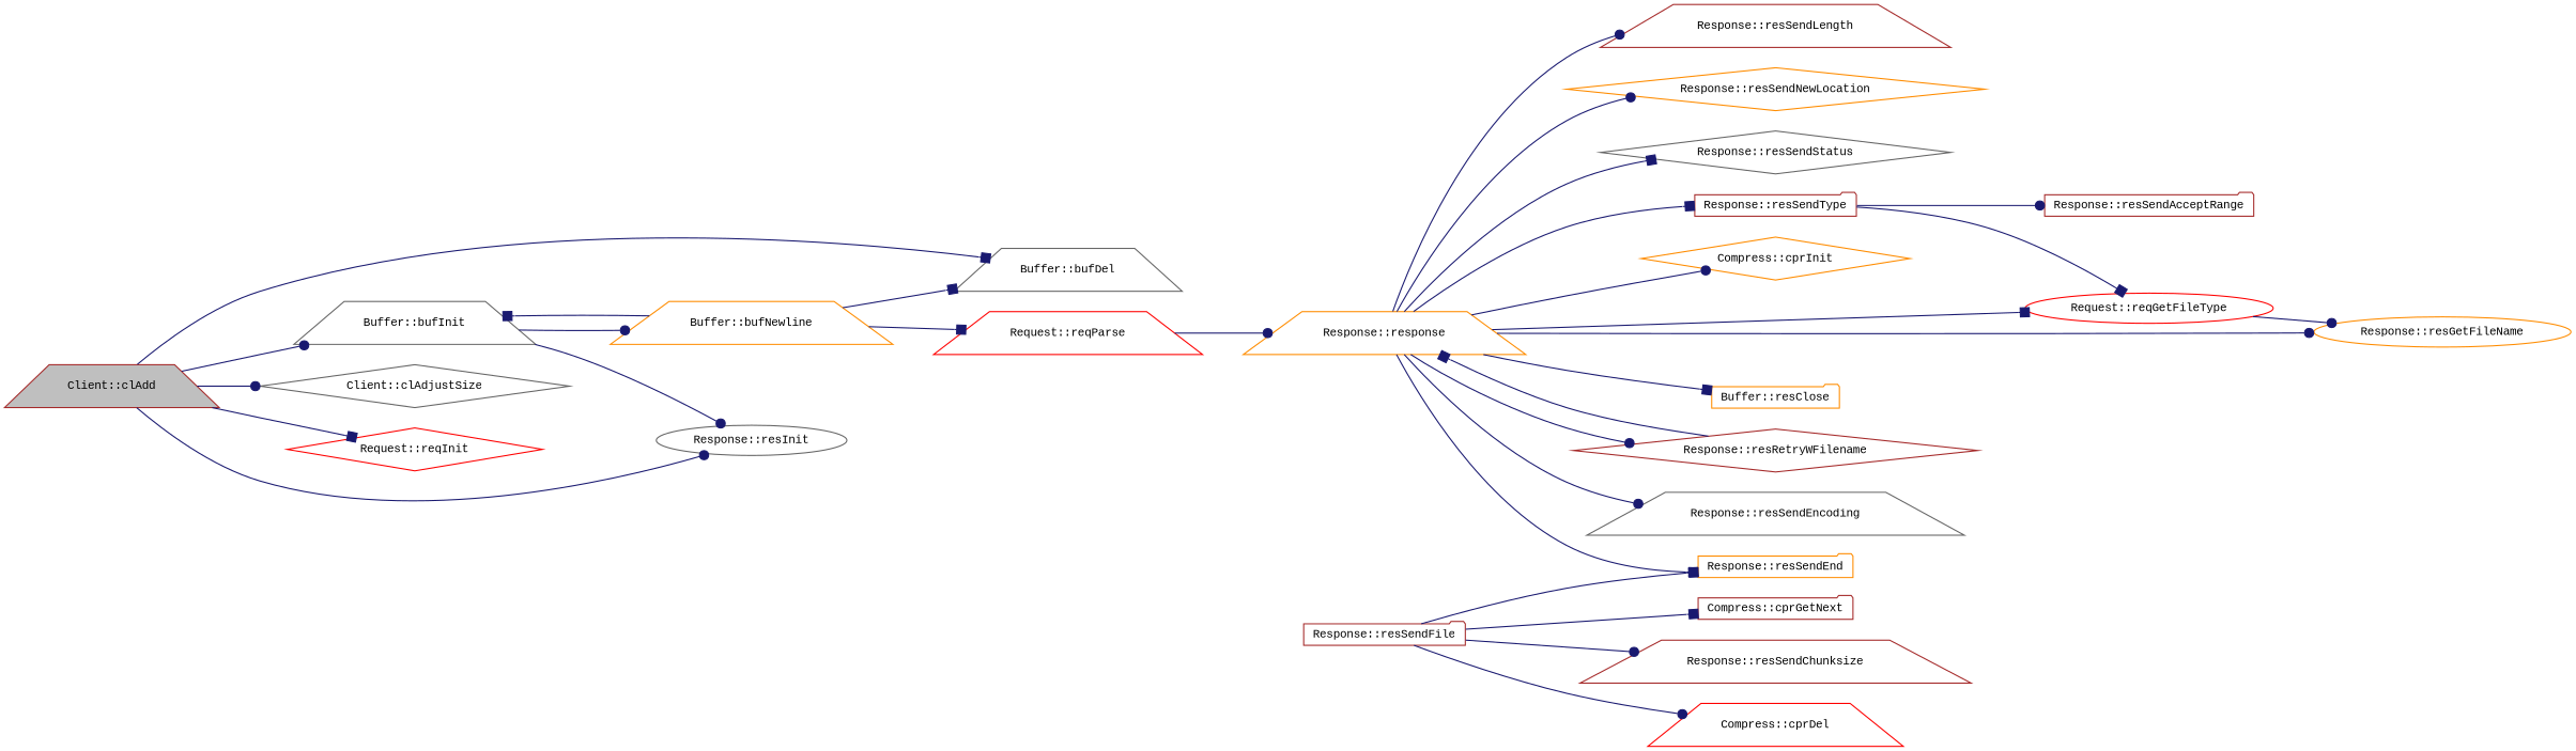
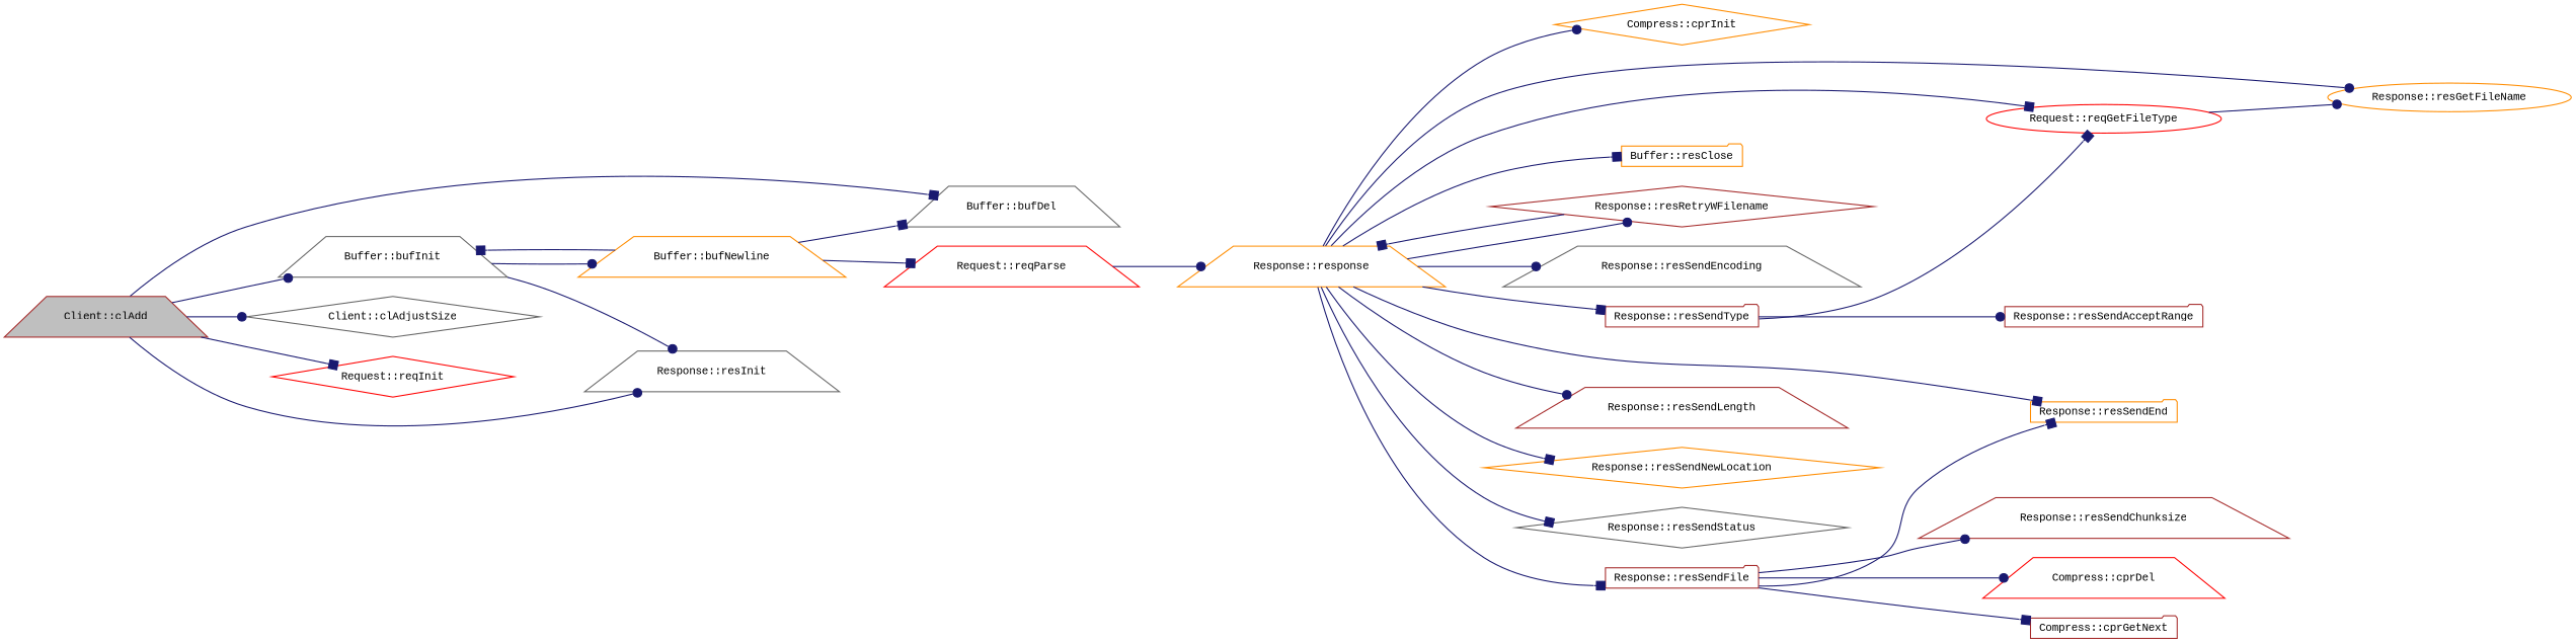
  digraph {
    fontname="Liberation Mono"
    rankdir=LR
    node [color=brown fontname="Liberation Mono" fontsize=10 shape=trapezium]
    edge [arrowhead=box color=midnightblue fontname="Liberation Mono" fontsize=10 labelfontname=FreeSans labelfontsize=10 style=solid]
    n1 [fillcolor=grey75 fontcolor=black height=0.2 label="Client::clAdd" style=filled width=0.4]
    n2 [color=gray40 height=0.2 label="Buffer::bufDel" width=0.4]
    n3 [color=gray40 height=0.2 label="Buffer::bufInit" width=0.4]
    n4 [color=gray40 height=0.2 label="Client::clAdjustSize" shape=diamond width=0.4]
    n5 [color=red height=0.2 label="Request::reqInit" shape=diamond width=0.4]
-   n6 [color=gray40 height=0.2 label="Response::resInit" shape=ellipse width=0.4]
+   n6 [color=gray40 height=0.2 label="Response::resInit" width=0.4]
    n7 [color=darkorange height=0.2 label="Buffer::bufNewline" width=0.4]
    n8 [color=red height=0.2 label="Request::reqParse" width=0.4]
    n9 [color=darkorange height=0.2 label="Response::response" width=0.4]
    n10 [color=darkorange height=0.2 label="Compress::cprInit" shape=diamond width=0.4]
    n11 [color=red height=0.2 label="Request::reqGetFileType" shape=ellipse width=0.4]
    n12 [color=darkorange height=0.2 label="Response::resGetFileName" shape=ellipse width=0.4]
    n13 [color=darkorange height=0.2 label="Buffer::resClose" shape=folder width=0.4]
    n14 [height=0.2 label="Response::resRetryWFilename" shape=diamond width=0.4]
    n15 [color=gray40 height=0.2 label="Response::resSendEncoding" width=0.4]
    n16 [color=darkorange height=0.2 label="Response::resSendEnd" shape=folder width=0.4]
    n17 [height=0.2 label="Response::resSendFile" shape=folder width=0.4]
    n18 [height=0.2 label="Response::resSendLength" width=0.4]
    n19 [color=darkorange height=0.2 label="Response::resSendNewLocation" shape=diamond width=0.4]
    n20 [color=gray40 height=0.2 label="Response::resSendStatus" shape=diamond width=0.4]
    n21 [height=0.2 label="Response::resSendType" shape=folder width=0.4]
    n22 [color=red height=0.2 label="Compress::cprDel" width=0.4]
    n23 [height=0.2 label="Compress::cprGetNext" shape=folder width=0.4]
    n24 [height=0.2 label="Response::resSendChunksize" width=0.4]
    n25 [height=0.2 label="Response::resSendAcceptRange" shape=folder width=0.4]
    n1 -> n2
    n1 -> n3 [arrowhead=dot]
    n1 -> n4 [arrowhead=dot]
    n1 -> n5
    n1 -> n6 [arrowhead=dot]
    n3 -> n6 [arrowhead=dot]
    n3 -> n7 [arrowhead=dot]
    n7 -> n2
    n7 -> n3
    n7 -> n8
    n8 -> n9 [arrowhead=dot]
    n9 -> n10 [arrowhead=dot]
    n9 -> n11
    n9 -> n12 [arrowhead=dot]
    n9 -> n13
    n9 -> n14 [arrowhead=dot]
    n9 -> n15 [arrowhead=dot]
    n9 -> n16
+   n9 -> n17
    n9 -> n18 [arrowhead=dot]
-   n9 -> n19 [arrowhead=dot]
+   n9 -> n19
    n9 -> n20
    n9 -> n21
    n11 -> n12 [arrowhead=dot]
    n14 -> n9
    n17 -> n16
    n17 -> n22 [arrowhead=dot]
    n17 -> n23
    n17 -> n24 [arrowhead=dot]
    n21 -> n11
    n21 -> n25 [arrowhead=dot]
  }
